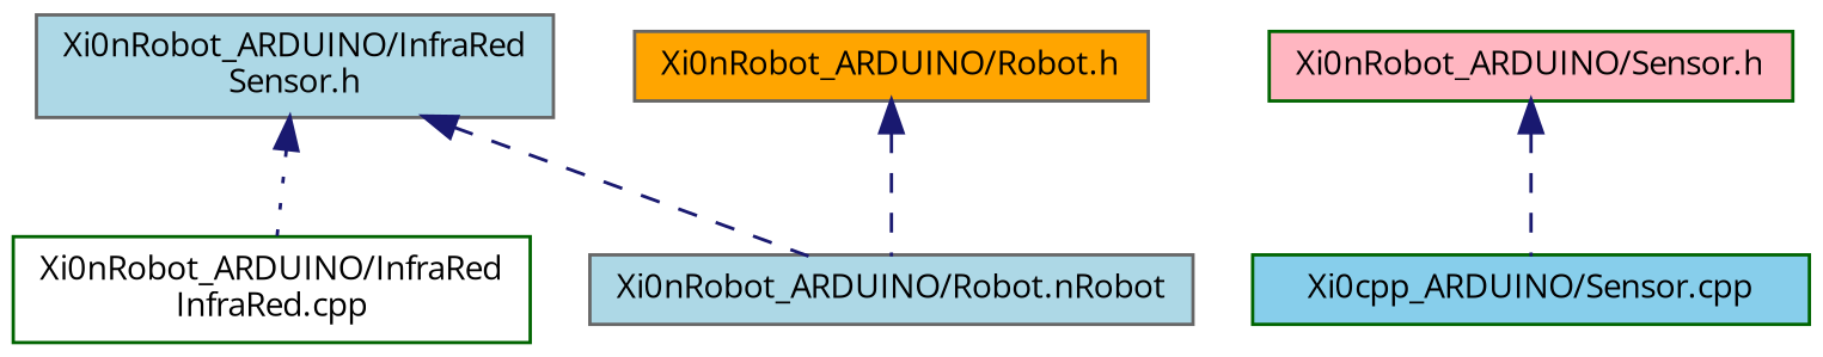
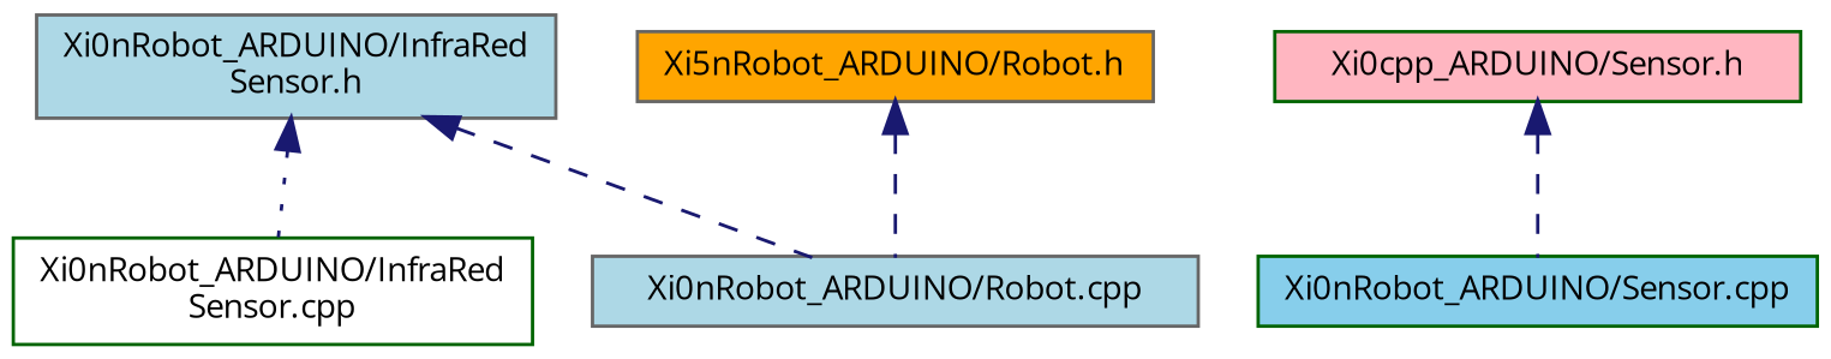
  digraph {
    fontname="Open Sans"
    node [color=gray40 fillcolor=lightblue fontname="Open Sans" fontsize=10 shape=record style=filled]
    edge [color=midnightblue dir=back fontname="Open Sans" fontsize=10 labelfontname=Helvetica labelfontsize=10 style=dashed]
    n1 [fontcolor=black height=0.2 label="Xi0nRobot_ARDUINO/InfraRed\lSensor.h" width=0.4]
-   n2 [color=darkgreen fillcolor=white height=0.2 label="Xi0nRobot_ARDUINO/InfraRed\lInfraRed.cpp" width=0.4]
-   n3 [height=0.2 label="Xi0nRobot_ARDUINO/Robot.nRobot" width=0.4]
-   n4 [color=darkgreen fillcolor=lightpink height=0.2 label="Xi0nRobot_ARDUINO/Sensor.h" width=0.4]
-   n5 [color=darkgreen fillcolor=skyblue height=0.2 label="Xi0cpp_ARDUINO/Sensor.cpp" width=0.4]
-   n6 [fillcolor=orange height=0.2 label="Xi0nRobot_ARDUINO/Robot.h" width=0.4]
+   n2 [color=darkgreen fillcolor=white height=0.2 label="Xi0nRobot_ARDUINO/InfraRed\lSensor.cpp" width=0.4]
+   n3 [height=0.2 label="Xi0nRobot_ARDUINO/Robot.cpp" width=0.4]
+   n4 [color=darkgreen fillcolor=lightpink height=0.2 label="Xi0cpp_ARDUINO/Sensor.h" width=0.4]
+   n5 [color=darkgreen fillcolor=skyblue height=0.2 label="Xi0nRobot_ARDUINO/Sensor.cpp" width=0.4]
+   n6 [fillcolor=orange height=0.2 label="Xi5nRobot_ARDUINO/Robot.h" width=0.4]
    n1 -> n2 [style=dotted]
    n1 -> n3
    n4 -> n5
    n6 -> n3
  }
